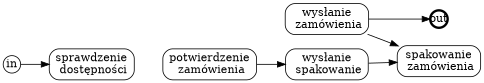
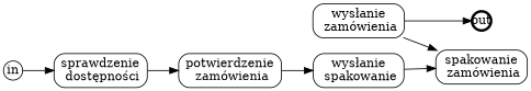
  digraph {
    rankdir=LR
    node [shape=Mrecord]
    n1 [height=0.4 label="sprawdzenie\n dostępności" width=.65]
    n2 [height=0.4 label="wysłanie\n spakowanie" width=.65]
    n3 [height=0.4 label="wysłanie\n zamówienia" width=.65]
    n4 [height=0.4 label="potwierdzenie\n zamówienia" width=.65]
    in [fixedsize=true height=.3 shape=circle width=.3]
    out [fixedsize=true height=.3 penwidth=3 shape=circle width=.3]
    n7 [height=0.4 label="spakowanie\n zamówienia" width=.65]
    subgraph sub_1 {
      n1
      n2
      n3
    }
    subgraph sub_2 {
      rank=same
      n4
    }
    subgraph sub_3 {
    }
    subgraph sub_4 {
      in
      out
    }
    subgraph sub_5 {
    }
    subgraph sub_6 {
    }
    subgraph sub_7 {
      n1
      n2
      n3
      n4
      n7
    }
    subgraph sub_8 {
    }
+   n1 -> n4
    n2 -> n7
    n3 -> out
    n3 -> n7
    n4 -> n2
    in -> n1
  }
